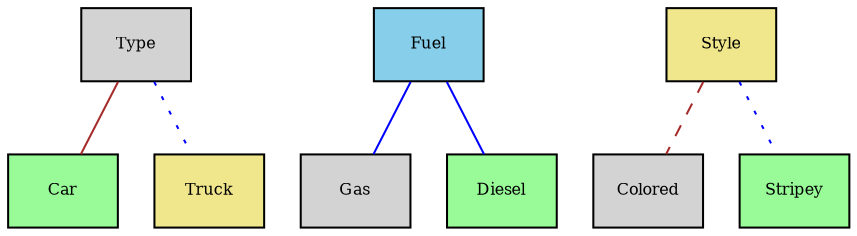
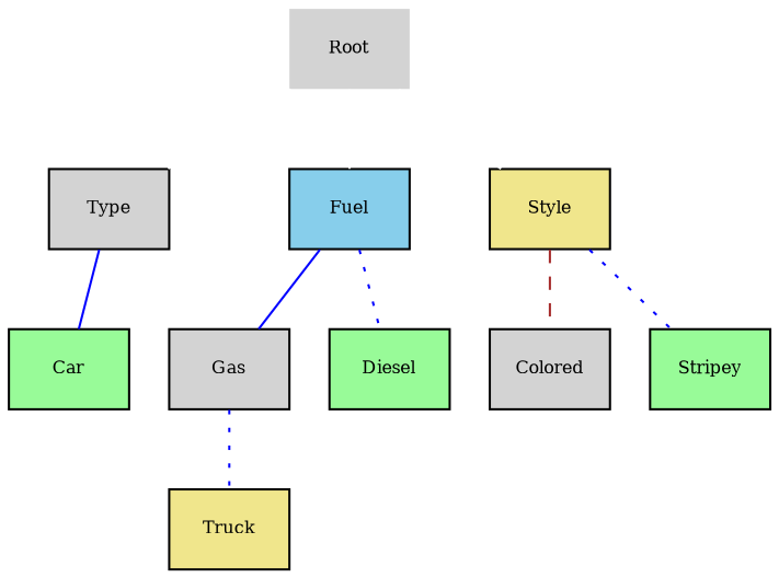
  graph {
    node [fillcolor=lightgrey fontsize=8 shape=rectangle style=filled]
    edge [color=blue]
+   Root [shape=none]
    Type
    Fuel [fillcolor=skyblue]
    Style [fillcolor=khaki]
    Car [fillcolor=palegreen]
    Truck [fillcolor=khaki]
    Gas
    Diesel [fillcolor=palegreen]
    Colored
    Stripey [fillcolor=palegreen]
-   Type -- Car [color=brown style=solid]
-   Type -- Truck [style=dotted]
+   Root -- Type [color=white]
+   Root -- Fuel [color=white]
+   Root -- Style [color=white]
+   Type -- Car [style=solid]
+   Gas -- Truck [style=dotted]
    Fuel -- Gas [style=solid]
-   Fuel -- Diesel [style=solid]
+   Fuel -- Diesel [style=dotted]
    Style -- Colored [color=brown style=dashed]
    Style -- Stripey [style=dotted]
  }
